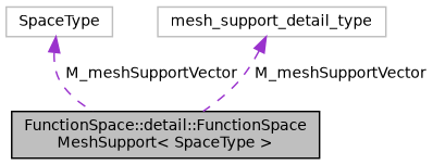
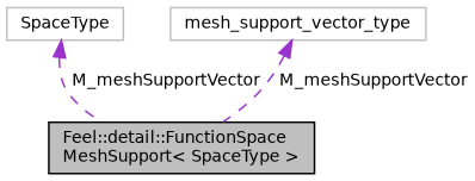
  digraph {
    node [color=grey75 fillcolor=white fontname=Helvetica fontsize=10 shape=record style=filled]
    edge [color=darkorchid3 dir=back fontname=Helvetica fontsize=10 labelfontname=Helvetica labelfontsize=10 style=dashed]
-   n1 [color=black fillcolor=grey75 fontcolor=black height=0.2 label="FunctionSpace::detail::FunctionSpace\lMeshSupport\< SpaceType \>" width=0.4]
+   n1 [color=black fillcolor=grey75 fontcolor=black height=0.2 label="Feel::detail::FunctionSpace\lMeshSupport\< SpaceType \>" width=0.4]
    n2 [height=0.2 label=SpaceType width=0.4]
-   n3 [height=0.2 label=mesh_support_detail_type width=0.4]
+   n3 [height=0.2 label=mesh_support_vector_type width=0.4]
    n2 -> n1 [label=" M_meshSupportVector"]
    n3 -> n1 [label=" M_meshSupportVector"]
  }
